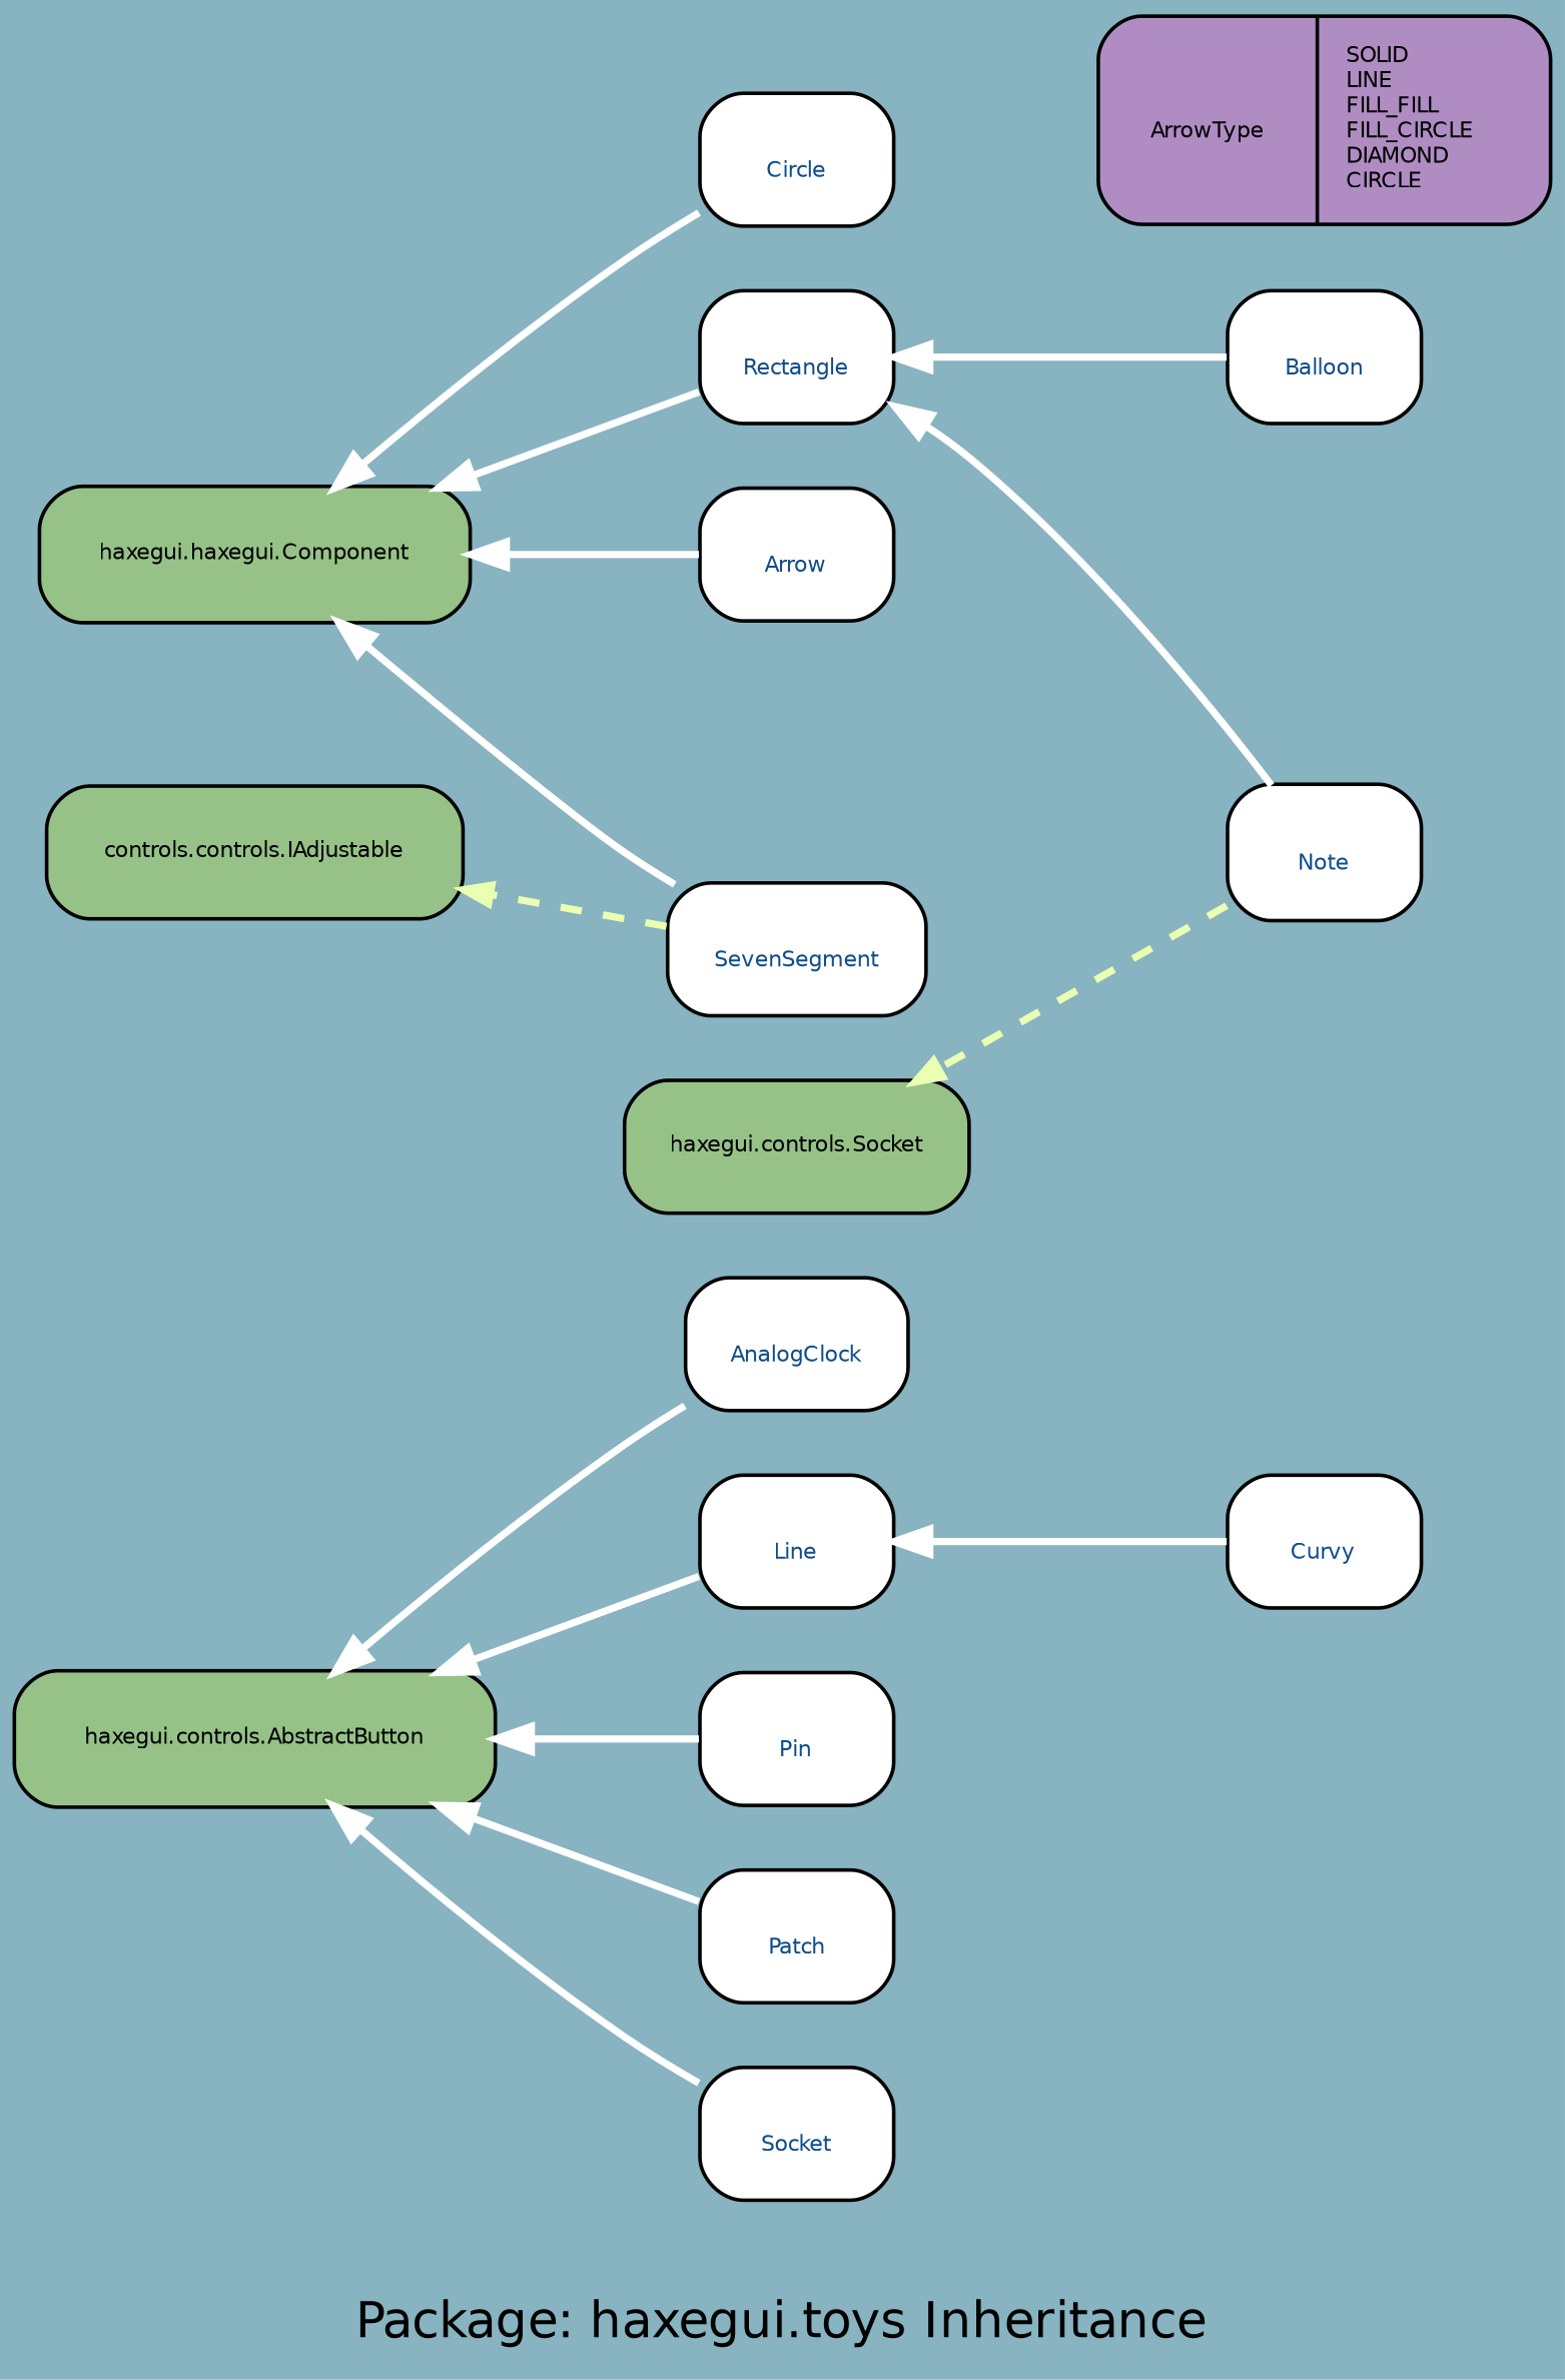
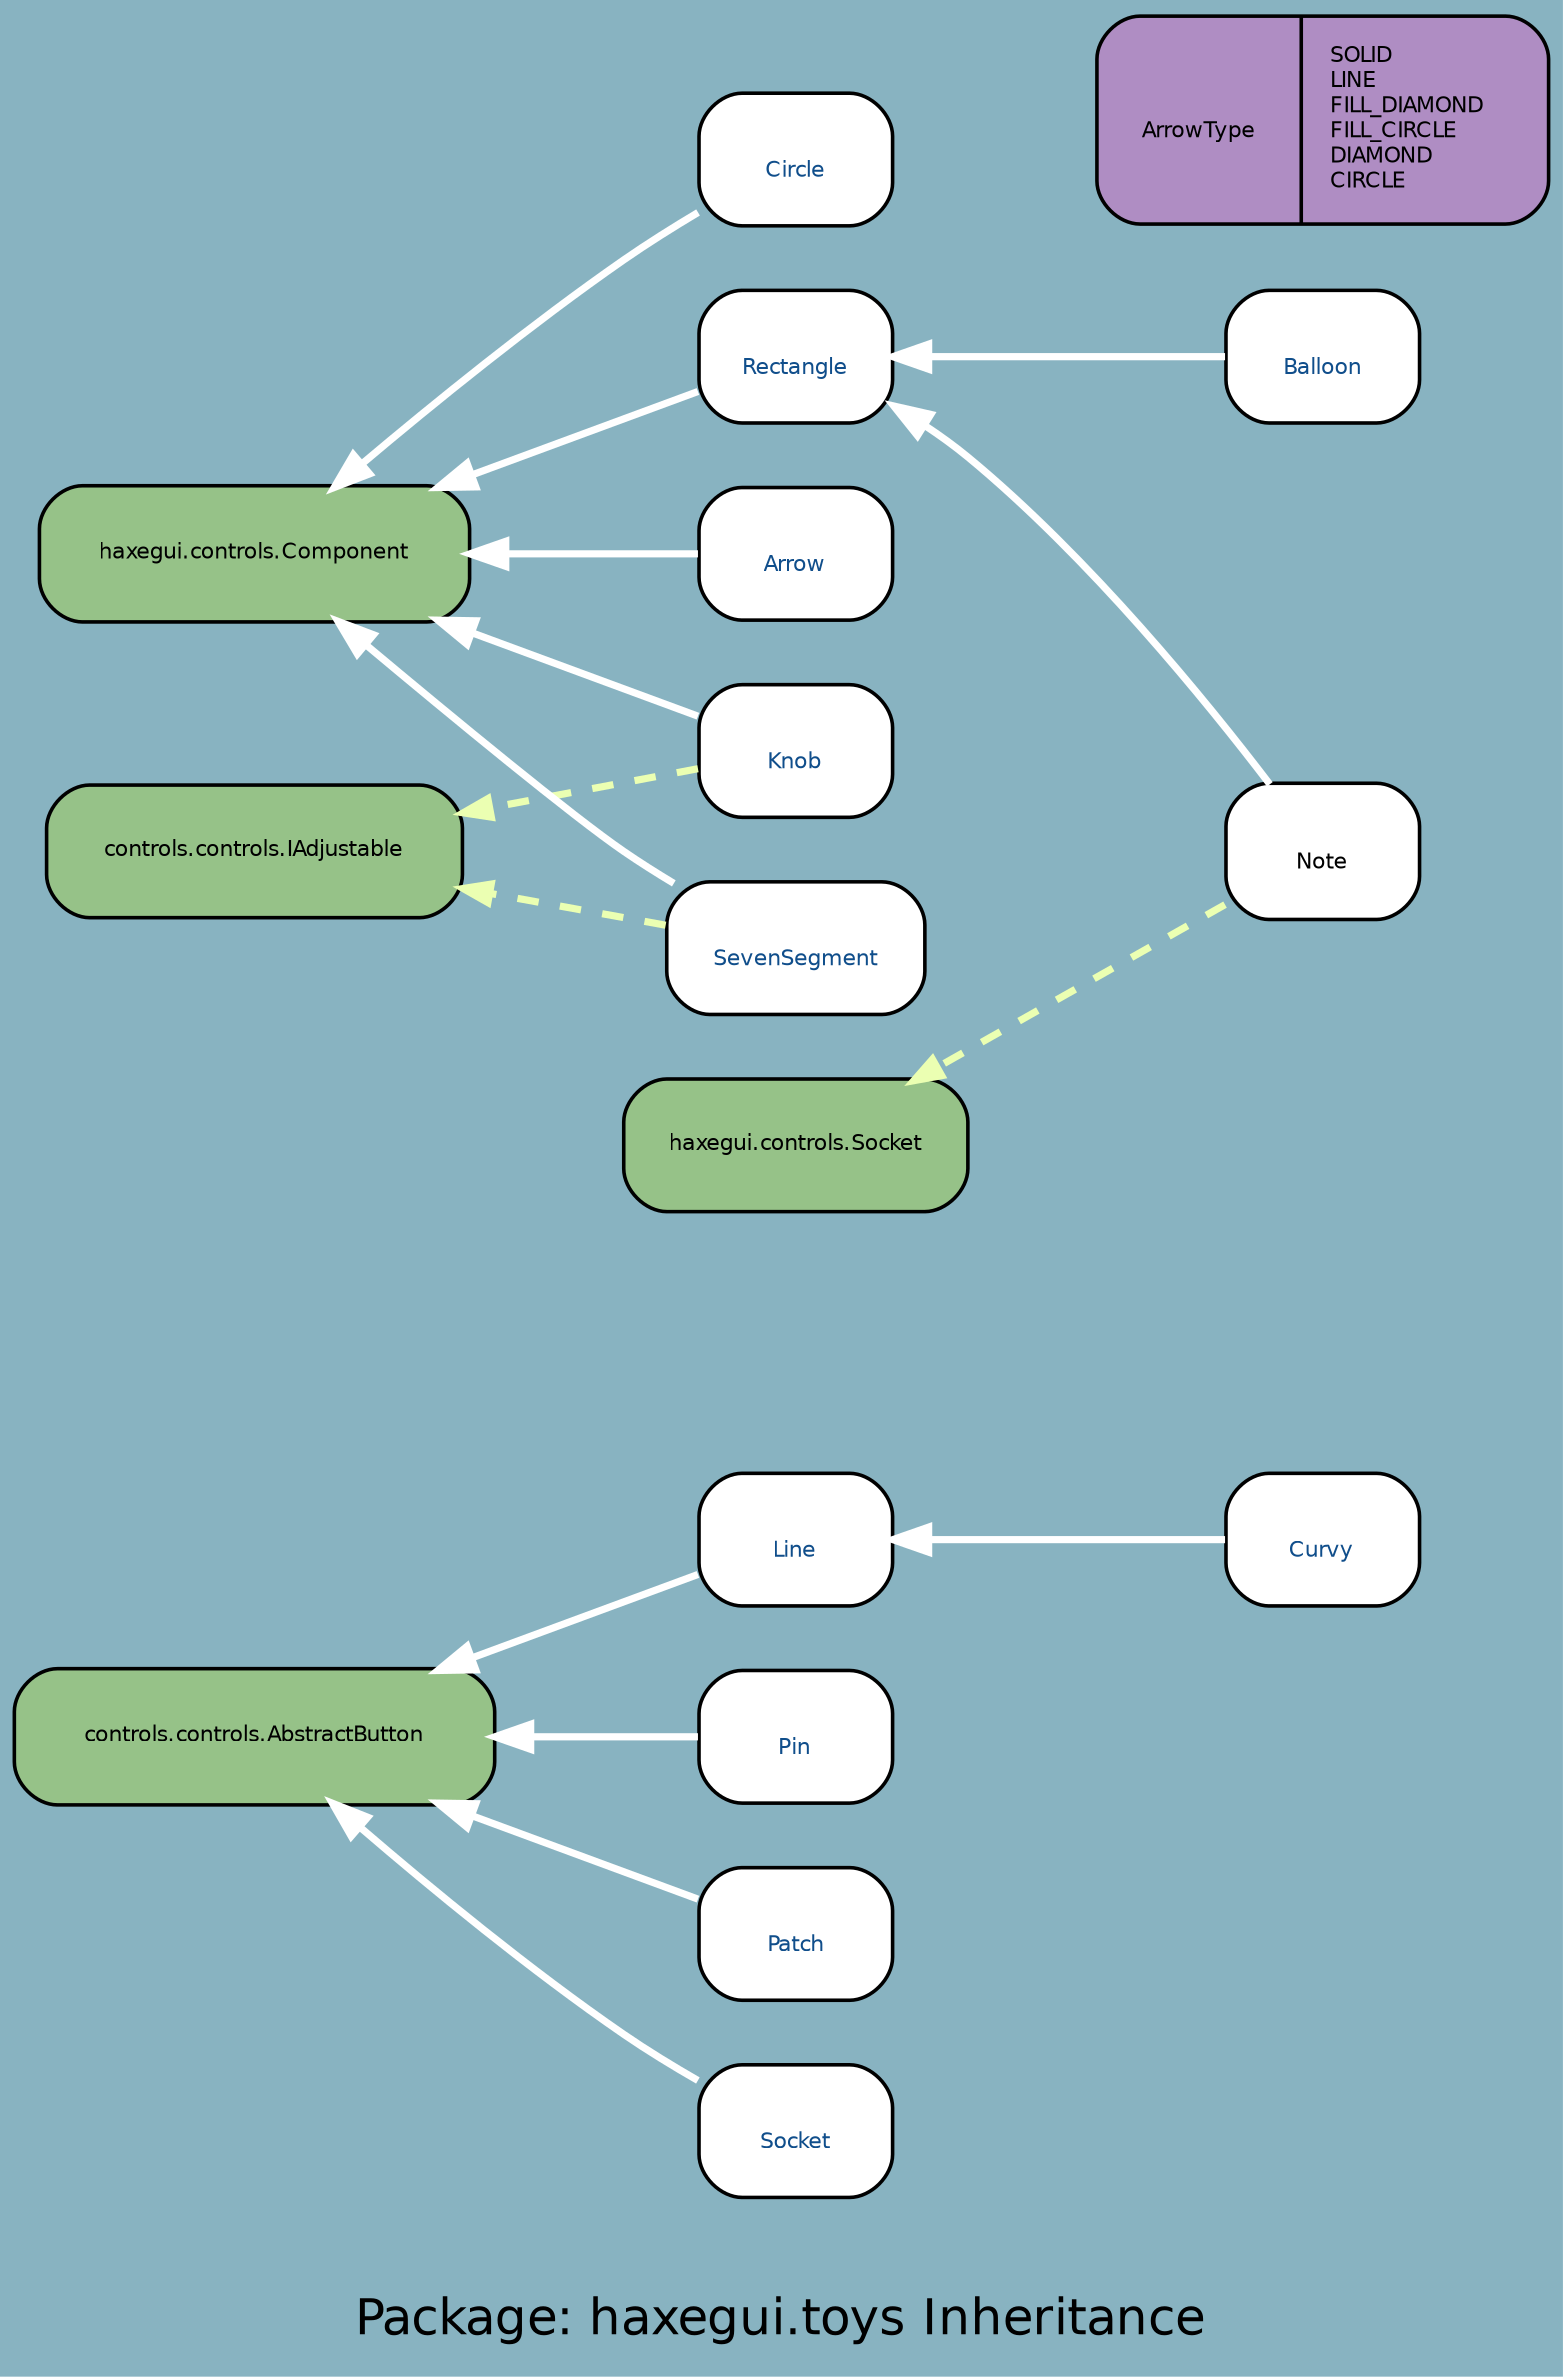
  digraph {
    bgcolor="#88B3C1"
    fontcolor=black
    fontname="DejaVu Sans"
    fontsize=14
    label="Package: haxegui.toys Inheritance"
    labelloc=c
    packMode="graph"
    rankdir=RL
    smoothing=avg_dist
    node [color=black fillcolor=white fontcolor="#104E8B" fontname="DejaVu Sans" fontsize=6 portPos=w shape=record style="rounded,filled"]
    edge [arrowhead=normal arrowsize=1.0 color=white fontcolor=black fontname="DejaVu Sans" fontsize=8 minlen=1.2 style=bold]
-   n1 [height=0.50 label="{\nAnalogClock}" width=0.86]
-   "haxegui.controls.AbstractButton" [fillcolor="#96c288" fontcolor=black height=0.50 width=1.86 portPos=""]
+   "haxegui.controls.AbstractButton" [fillcolor="#96c288" fontcolor=black height=0.50 width=1.86 label="controls.controls.AbstractButton" portPos=""]
    n3 [height=0.50 label="{\nLine}" width=0.75]
    n4 [height=0.50 label="{\nCircle}" width=0.75]
-   "haxegui.controls.Component" [fillcolor="#96c288" fontcolor=black height=0.50 width=1.67 label="haxegui.haxegui.Component" portPos=""]
+   "haxegui.controls.Component" [fillcolor="#96c288" fontcolor=black height=0.50 width=1.67 portPos=""]
    n6 [height=0.50 label="{\nPin}" width=0.75]
    n7 [height=0.50 label="{\nPatch}" width=0.75]
+   n8 [height=0.50 label="{\nKnob}" width=0.75]
    n9 [fillcolor="#96c288" fontcolor=black height=0.50 label="controls.controls.IAdjustable" width=1.61 portPos=""]
    n10 [height=0.50 label="{\nSevenSegment}" width=1.00]
    n11 [height=0.50 label="{\nRectangle}" width=0.75]
-   n12 [height=0.50 label="{\nNote}" width=0.75]
+   n12 [fontcolor=black height=0.50 label="{\nNote}" width=0.75]
    n13 [fillcolor="#96c288" fontcolor=black height=0.50 label="haxegui.controls.Socket" width=1.33 portPos=""]
-   n14 [fillcolor="#af8dc3" fontcolor=black height=0.78 label="{\nArrowType|SOLID\lLINE\lFILL_FILL\lFILL_CIRCLE\lDIAMOND\lCIRCLE\l}" width=1.75 portPos=""]
+   n14 [fillcolor="#af8dc3" fontcolor=black height=0.78 label="{\nArrowType|SOLID\lLINE\lFILL_DIAMOND\lFILL_CIRCLE\lDIAMOND\lCIRCLE\l}" width=1.75 portPos=""]
    n15 [height=0.50 label="{\nArrow}" width=0.75]
    n16 [height=0.50 label="{\nSocket}" width=0.75]
    n17 [height=0.50 label="{\nCurvy}" width=0.75]
    n18 [height=0.50 label="{\nBalloon}" width=0.75]
-   n1 -> "haxegui.controls.AbstractButton"
    n3 -> "haxegui.controls.AbstractButton"
    n4 -> "haxegui.controls.Component"
    n6 -> "haxegui.controls.AbstractButton"
    n7 -> "haxegui.controls.AbstractButton"
+   n8 -> "haxegui.controls.Component"
+   n8 -> n9 [arrowsize=0.75 color="#ebffb2" style="dashed, bold"]
    n10 -> "haxegui.controls.Component"
    n10 -> n9 [arrowsize=0.75 color="#ebffb2" style="dashed, bold"]
    n11 -> "haxegui.controls.Component"
    n12 -> n11
    n12 -> n13 [arrowsize=0.75 color="#ebffb2" style="dashed, bold"]
    n15 -> "haxegui.controls.Component"
    n16 -> "haxegui.controls.AbstractButton"
    n17 -> n3
    n18 -> n11
  }
